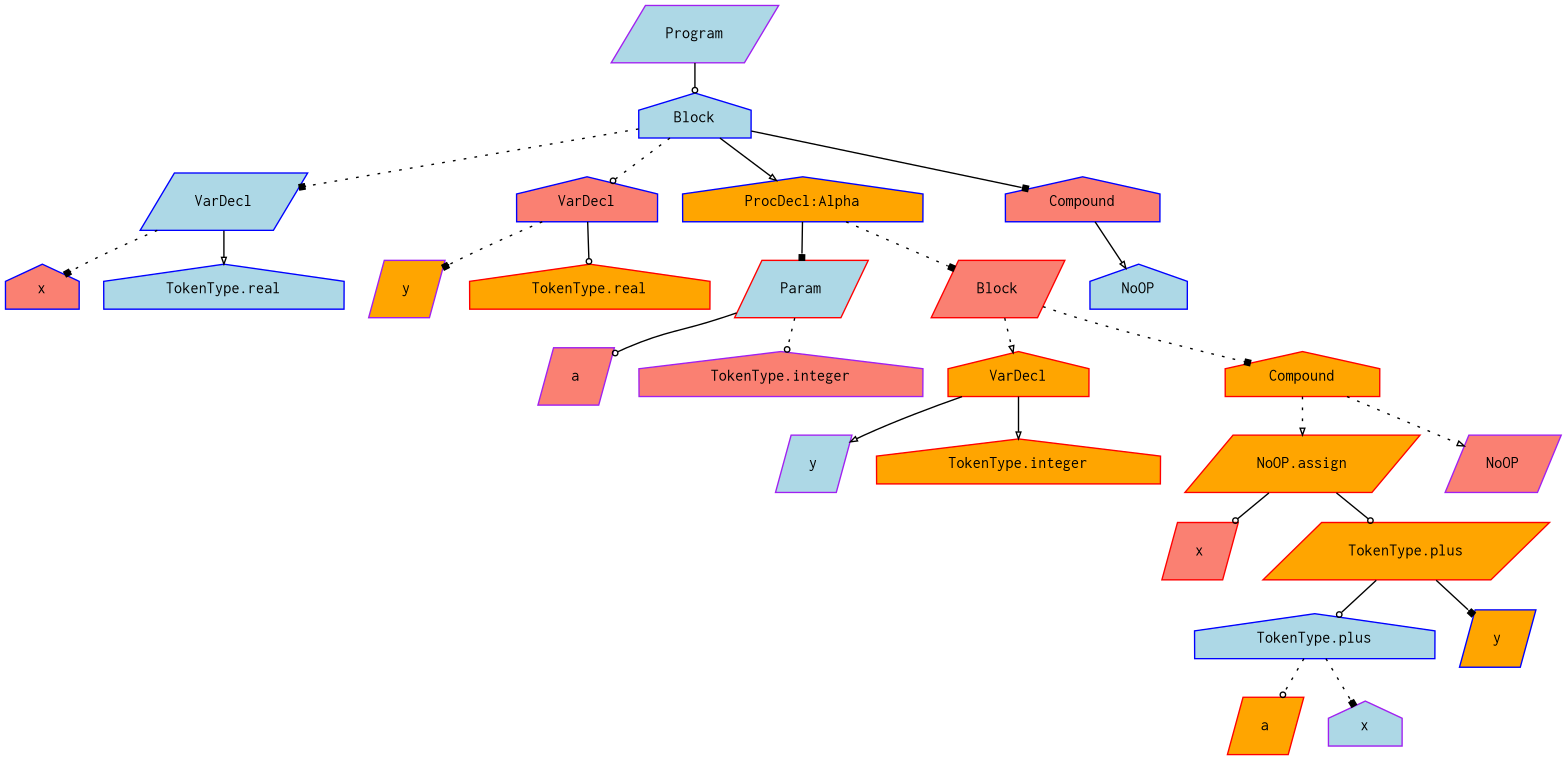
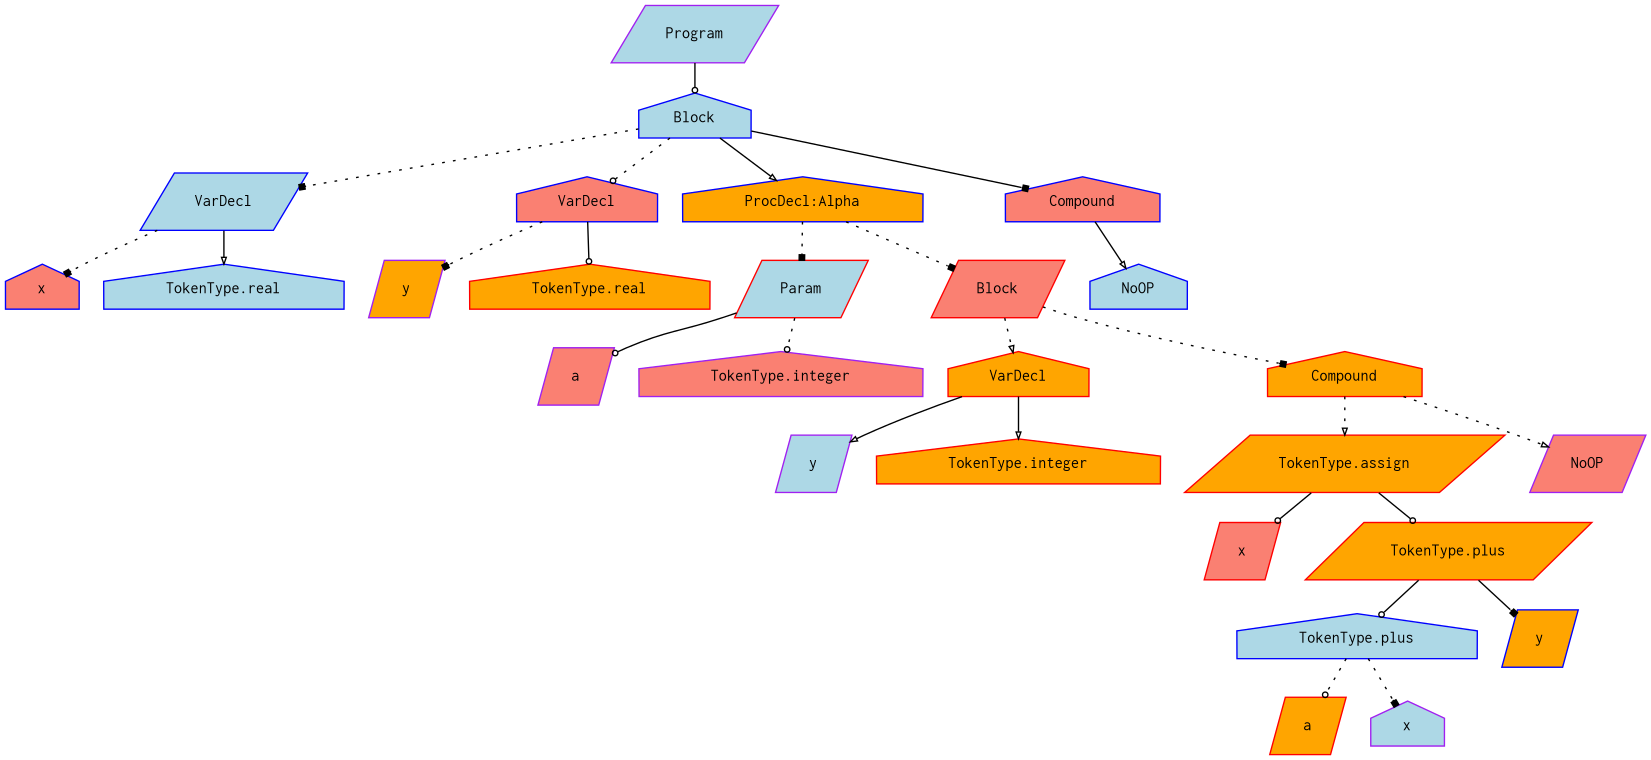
  digraph {
    ranksep=.3
    node [color=blue fillcolor=orange fontname=Courier fontsize=12 shape=house style=filled]
    edge [arrowhead=odot arrowsize=.5 style=solid]
    n1 [color=purple fillcolor=lightblue height=.1 label=Program shape=parallelogram]
    n2 [fillcolor=lightblue height=.1 label=Block]
    n3 [fillcolor=lightblue height=.1 label=VarDecl shape=parallelogram]
    n4 [fillcolor=salmon height=.1 label=VarDecl]
    n5 [height=.1 label="ProcDecl:Alpha"]
    n6 [fillcolor=salmon height=.1 label=Compound]
    n7 [fillcolor=salmon height=.1 label=x]
    n8 [fillcolor=lightblue height=.1 label="TokenType.real"]
    n9 [color=purple height=.1 label=y shape=parallelogram]
    n10 [color=red height=.1 label="TokenType.real"]
    n11 [color=red fillcolor=lightblue height=.1 label=Param shape=parallelogram]
    n12 [color=red fillcolor=salmon height=.1 label=Block shape=parallelogram]
    n13 [fillcolor=lightblue height=.1 label=NoOP]
    n14 [color=purple fillcolor=salmon height=.1 label=a shape=parallelogram]
    n15 [color=purple fillcolor=salmon height=.1 label="TokenType.integer"]
    n16 [color=red height=.1 label=VarDecl]
    n17 [color=red height=.1 label=Compound]
    n18 [color=purple fillcolor=lightblue height=.1 label=y shape=parallelogram]
    n19 [color=red height=.1 label="TokenType.integer"]
-   n20 [color=red height=.1 label="NoOP.assign" shape=parallelogram]
+   n20 [color=red height=.1 label="TokenType.assign" shape=parallelogram]
    n21 [color=purple fillcolor=salmon height=.1 label=NoOP shape=parallelogram]
    n22 [color=red fillcolor=salmon height=.1 label=x shape=parallelogram]
    n23 [color=red height=.1 label="TokenType.plus" shape=parallelogram]
    n24 [fillcolor=lightblue height=.1 label="TokenType.plus"]
    n25 [height=.1 label=y shape=parallelogram]
    n26 [color=red height=.1 label=a shape=parallelogram]
    n27 [color=purple fillcolor=lightblue height=.1 label=x]
    n1 -> n2
    n2 -> n3 [arrowhead=box style=dotted]
    n2 -> n4 [style=dotted]
    n2 -> n5 [arrowhead=onormal]
    n2 -> n6 [arrowhead=box]
    n3 -> n7 [arrowhead=box style=dotted]
    n3 -> n8 [arrowhead=onormal]
    n4 -> n9 [arrowhead=box style=dotted]
    n4 -> n10
-   n5 -> n11 [arrowhead=box]
+   n5 -> n11 [arrowhead=box style=dotted]
    n5 -> n12 [arrowhead=box style=dotted]
    n6 -> n13 [arrowhead=onormal]
    n11 -> n14
    n11 -> n15 [style=dotted]
    n12 -> n16 [arrowhead=onormal style=dotted]
    n12 -> n17 [arrowhead=box style=dotted]
    n16 -> n18 [arrowhead=onormal]
    n16 -> n19 [arrowhead=onormal]
    n17 -> n20 [arrowhead=onormal style=dotted]
    n17 -> n21 [arrowhead=onormal style=dotted]
    n20 -> n22
    n20 -> n23
    n23 -> n24
    n23 -> n25 [arrowhead=box]
    n24 -> n26 [style=dotted]
    n24 -> n27 [arrowhead=box style=dotted]
  }
